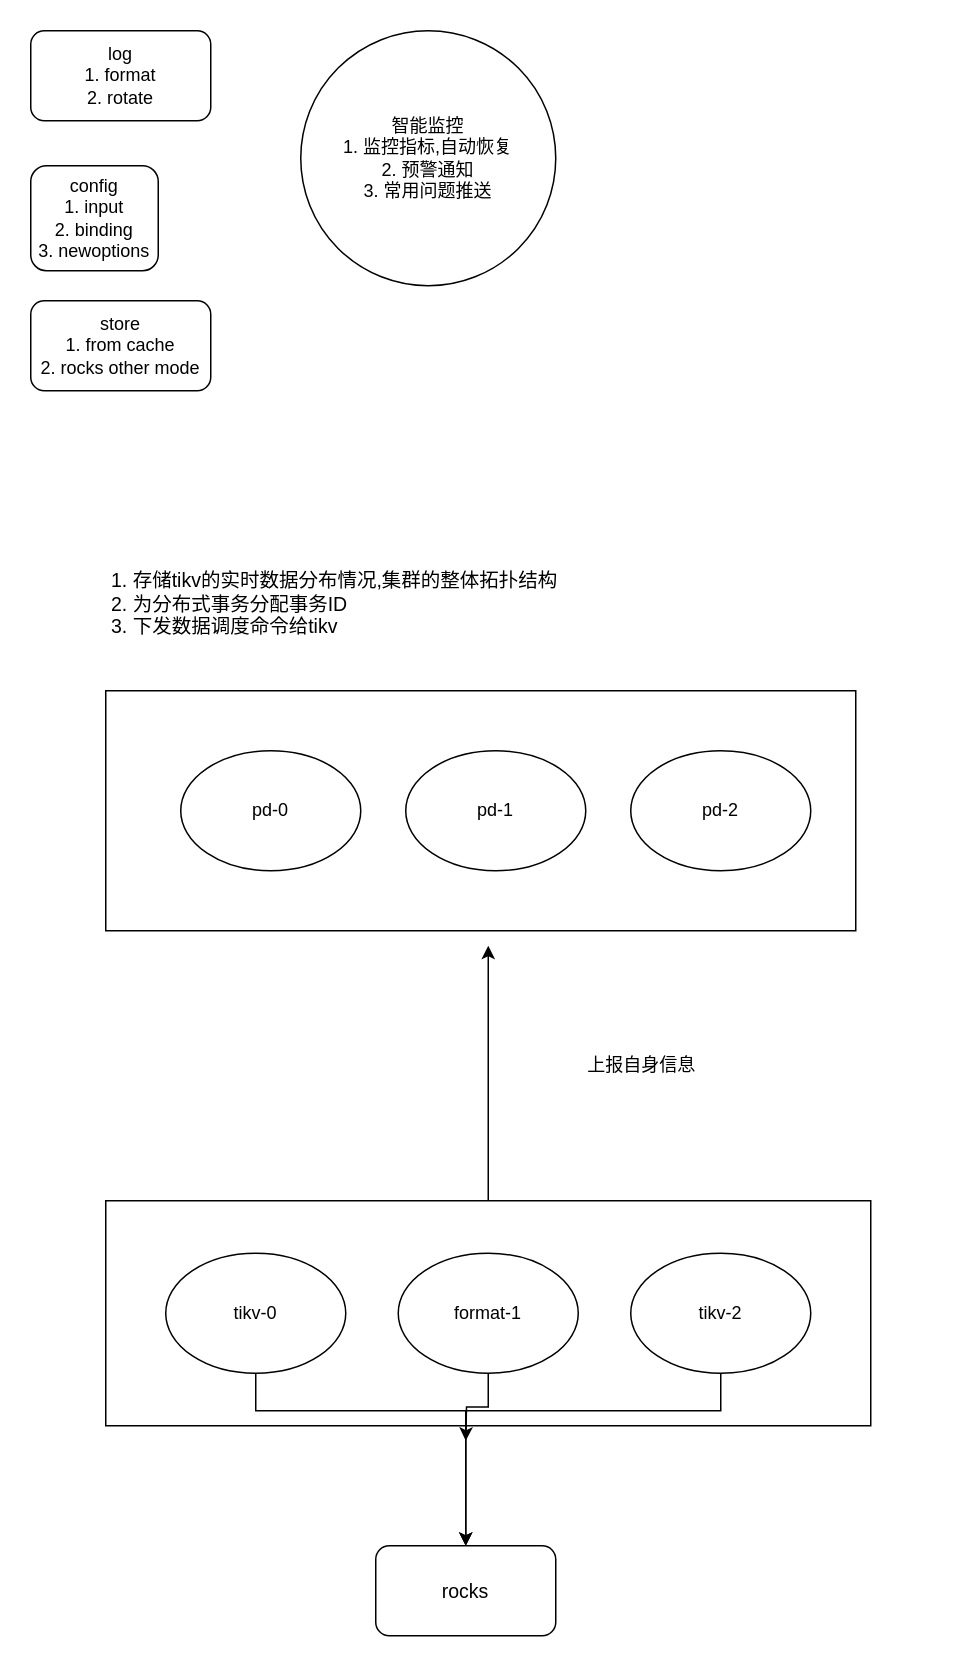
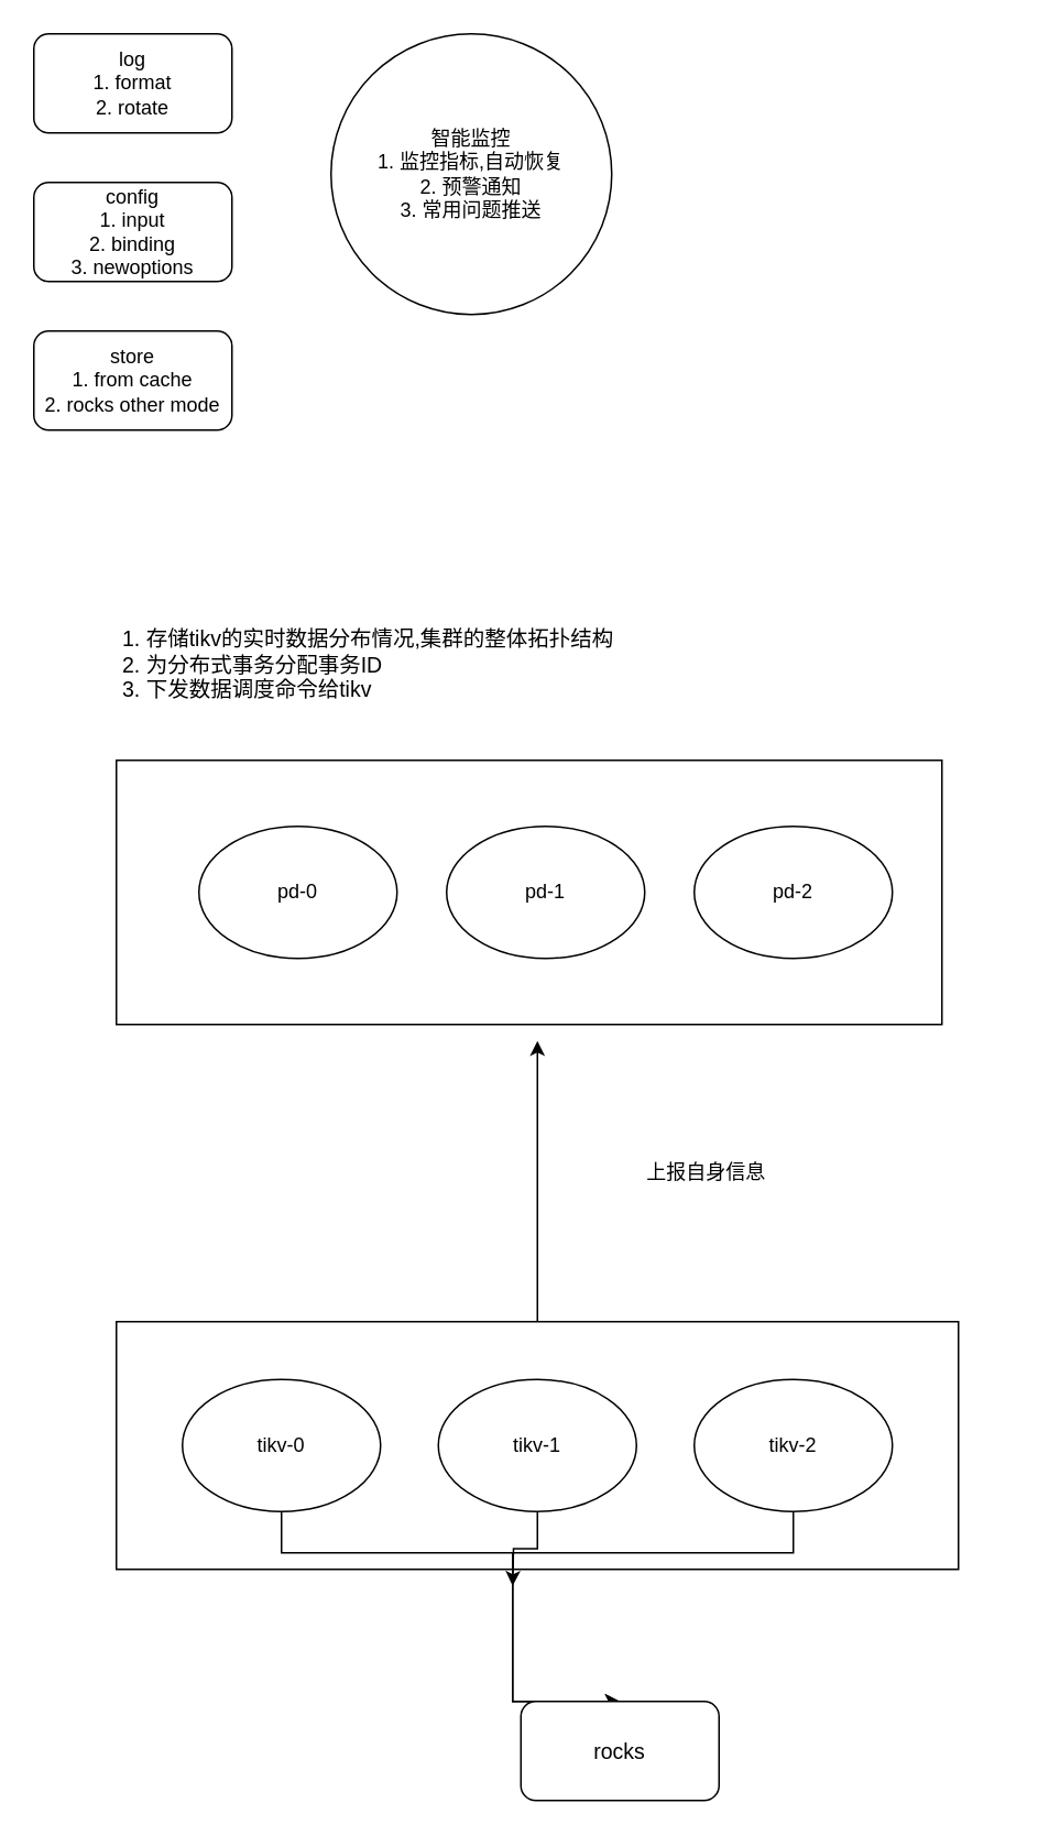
  <mxCell id="0" />
  <mxCell id="1" parent="0" />
  <mxCell id="2" value="log&lt;br&gt;1. format&lt;br&gt;2. rotate" style="rounded=1;whiteSpace=wrap;html=1;" parent="1" vertex="1"><mxGeometry x="20" y="20" width="120" height="60" as="geometry" /></mxCell>
- <mxCell id="3" value="config&lt;br&gt;1. input&lt;br&gt;2. binding&lt;br&gt;3. newoptions" style="rounded=1;whiteSpace=wrap;html=1;" parent="1" vertex="1"><mxGeometry x="20" y="110" width="85" height="70" as="geometry" /></mxCell>
+ <mxCell id="3" value="config&lt;br&gt;1. input&lt;br&gt;2. binding&lt;br&gt;3. newoptions" style="rounded=1;whiteSpace=wrap;html=1;" parent="1" vertex="1"><mxGeometry x="20" y="110" width="120" height="60" as="geometry" /></mxCell>
  <mxCell id="4" value="store&lt;br&gt;1. from cache&lt;br&gt;2. rocks other mode" style="rounded=1;whiteSpace=wrap;html=1;" parent="1" vertex="1"><mxGeometry x="20" y="200" width="120" height="60" as="geometry" /></mxCell>
  <mxCell id="5" value="智能监控&lt;br style=&quot;font-size: 12px&quot;&gt;1. 监控指标,自动恢复&lt;br style=&quot;font-size: 12px&quot;&gt;2. 预警通知&lt;br&gt;3. 常用问题推送" style="ellipse;whiteSpace=wrap;html=1;aspect=fixed;strokeWidth=1;perimeterSpacing=2;verticalAlign=middle;fontSize=12;spacing=6;" parent="1" vertex="1"><mxGeometry x="200" y="20" width="170" height="170" as="geometry" /></mxCell>
  <mxCell id="6" value="" style="rounded=0;whiteSpace=wrap;html=1;" vertex="1" parent="1"><mxGeometry x="70" y="460" width="500" height="160" as="geometry" /></mxCell>
  <mxCell id="7" value="pd-0" style="ellipse;whiteSpace=wrap;html=1;" vertex="1" parent="1"><mxGeometry x="120" y="500" width="120" height="80" as="geometry" /></mxCell>
  <mxCell id="8" value="pd-1" style="ellipse;whiteSpace=wrap;html=1;" vertex="1" parent="1"><mxGeometry x="270" y="500" width="120" height="80" as="geometry" /></mxCell>
  <mxCell id="9" value="pd-2" style="ellipse;whiteSpace=wrap;html=1;" vertex="1" parent="1"><mxGeometry x="420" y="500" width="120" height="80" as="geometry" /></mxCell>
  <mxCell id="10" style="edgeStyle=orthogonalEdgeStyle;rounded=0;orthogonalLoop=1;jettySize=auto;html=1;" edge="1" parent="1" source="11"><mxGeometry relative="1" as="geometry"><mxPoint x="325" y="630" as="targetPoint" /></mxGeometry></mxCell>
  <mxCell id="11" value="" style="rounded=0;whiteSpace=wrap;html=1;" vertex="1" parent="1"><mxGeometry x="70" y="800" width="510" height="150" as="geometry" /></mxCell>
  <mxCell id="12" style="edgeStyle=orthogonalEdgeStyle;rounded=0;orthogonalLoop=1;jettySize=auto;html=1;fontSize=13;entryX=0.5;entryY=0;entryDx=0;entryDy=0;" edge="1" parent="1" source="13" target="20"><mxGeometry relative="1" as="geometry"><mxPoint x="230" y="1020" as="targetPoint" /><Array as="points"><mxPoint x="170" y="940" /><mxPoint x="310" y="940" /></Array></mxGeometry></mxCell>
  <mxCell id="13" value="tikv-0" style="ellipse;whiteSpace=wrap;html=1;" vertex="1" parent="1"><mxGeometry x="110" y="835" width="120" height="80" as="geometry" /></mxCell>
  <mxCell id="14" style="edgeStyle=orthogonalEdgeStyle;rounded=0;orthogonalLoop=1;jettySize=auto;html=1;fontSize=13;" edge="1" parent="1" source="15"><mxGeometry relative="1" as="geometry"><mxPoint x="310" y="960" as="targetPoint" /></mxGeometry></mxCell>
- <mxCell id="15" value="format-1" style="ellipse;whiteSpace=wrap;html=1;" vertex="1" parent="1"><mxGeometry x="265" y="835" width="120" height="80" as="geometry" /></mxCell>
+ <mxCell id="15" value="tikv-1" style="ellipse;whiteSpace=wrap;html=1;" vertex="1" parent="1"><mxGeometry x="265" y="835" width="120" height="80" as="geometry" /></mxCell>
  <mxCell id="16" style="edgeStyle=orthogonalEdgeStyle;rounded=0;orthogonalLoop=1;jettySize=auto;html=1;entryX=0.5;entryY=0;entryDx=0;entryDy=0;fontSize=13;" edge="1" parent="1" source="17" target="20"><mxGeometry relative="1" as="geometry"><Array as="points"><mxPoint x="480" y="940" /><mxPoint x="310" y="940" /></Array></mxGeometry></mxCell>
  <mxCell id="17" value="tikv-2" style="ellipse;whiteSpace=wrap;html=1;" vertex="1" parent="1"><mxGeometry x="420" y="835" width="120" height="80" as="geometry" /></mxCell>
  <mxCell id="18" value="上报自身信息" style="text;html=1;strokeColor=none;fillColor=none;align=center;verticalAlign=middle;whiteSpace=wrap;rounded=0;" vertex="1" parent="1"><mxGeometry x="345" y="700" width="165" height="20" as="geometry" /></mxCell>
  <mxCell id="19" value="1. 存储tikv的实时数据分布情况,集群的整体拓扑结构&lt;br style=&quot;font-size: 13px;&quot;&gt;2. 为分布式事务分配事务ID&lt;br style=&quot;font-size: 13px;&quot;&gt;3. 下发数据调度命令给tikv" style="text;html=1;strokeColor=none;fillColor=none;align=left;verticalAlign=top;whiteSpace=wrap;rounded=0;horizontal=1;fontSize=13;spacingTop=0;spacing=4;" vertex="1" parent="1"><mxGeometry x="70" y="370" width="550" height="80" as="geometry" /></mxCell>
- <mxCell id="20" value="rocks" style="rounded=1;whiteSpace=wrap;html=1;fontSize=13;align=center;verticalAlign=middle;" vertex="1" parent="1"><mxGeometry x="250" y="1030" width="120" height="60" as="geometry" /></mxCell>
+ <mxCell id="20" value="rocks" style="rounded=1;whiteSpace=wrap;html=1;fontSize=13;align=center;verticalAlign=middle;" vertex="1" parent="1"><mxGeometry x="315" y="1030" width="120" height="60" as="geometry" /></mxCell>
